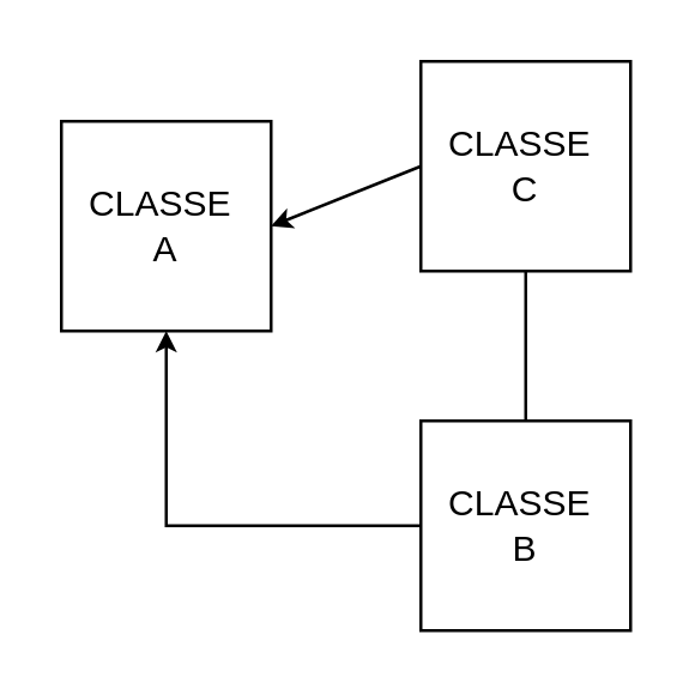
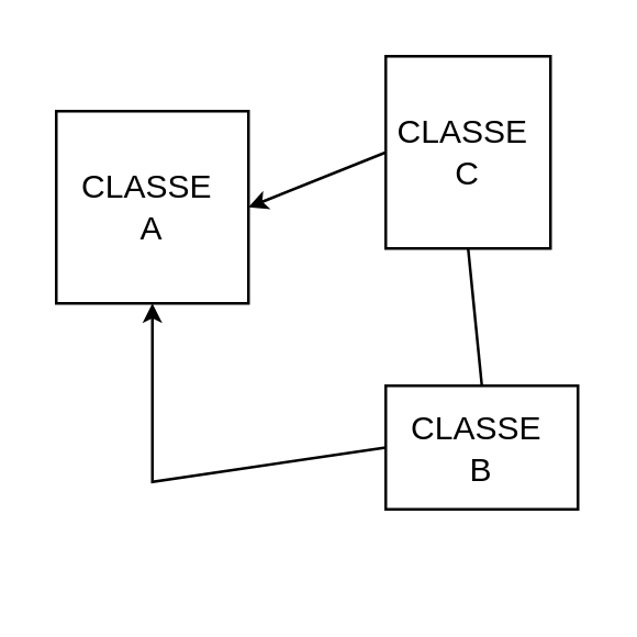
  <mxCell id="0" />
  <mxCell id="1" parent="0" />
  <mxCell id="2" value="CLASSE&amp;nbsp;&lt;div&gt;A&lt;/div&gt;" style="rounded=0;whiteSpace=wrap;html=1;" vertex="1" parent="1"><mxGeometry x="20" y="40" width="70" height="70" as="geometry" /></mxCell>
- <mxCell id="3" value="CLASSE&amp;nbsp;&lt;div&gt;B&lt;/div&gt;" style="rounded=0;whiteSpace=wrap;html=1;" vertex="1" parent="1"><mxGeometry x="140" y="140" width="70" height="70" as="geometry" /></mxCell>
- <mxCell id="4" value="CLASSE&amp;nbsp;&lt;div&gt;C&lt;/div&gt;" style="rounded=0;whiteSpace=wrap;html=1;" vertex="1" parent="1"><mxGeometry x="140" y="20" width="70" height="70" as="geometry" /></mxCell>
+ <mxCell id="3" value="CLASSE&amp;nbsp;&lt;div&gt;B&lt;/div&gt;" style="rounded=0;whiteSpace=wrap;html=1;" vertex="1" parent="1"><mxGeometry x="140" y="140" width="70" height="45" as="geometry" /></mxCell>
+ <mxCell id="4" value="CLASSE&amp;nbsp;&lt;div&gt;C&lt;/div&gt;" style="rounded=0;whiteSpace=wrap;html=1;" vertex="1" parent="1"><mxGeometry x="140" y="20" width="60" height="70" as="geometry" /></mxCell>
  <mxCell id="5" value="" style="endArrow=classic;html=1;rounded=0;entryX=1;entryY=0.5;entryDx=0;entryDy=0;exitX=0;exitY=0.5;exitDx=0;exitDy=0;endSize=4;startSize=4;" edge="1" parent="1" source="4" target="2"><mxGeometry width="50" height="50" relative="1" as="geometry"><mxPoint x="100" y="150" as="sourcePoint" /><mxPoint x="150" y="100" as="targetPoint" /></mxGeometry></mxCell>
  <mxCell id="6" value="" style="endArrow=none;html=1;rounded=0;entryX=0.5;entryY=1;entryDx=0;entryDy=0;exitX=0.5;exitY=0;exitDx=0;exitDy=0;" edge="1" parent="1" source="3" target="4"><mxGeometry width="50" height="50" relative="1" as="geometry"><mxPoint x="100" y="150" as="sourcePoint" /><mxPoint x="150" y="100" as="targetPoint" /></mxGeometry></mxCell>
  <mxCell id="7" value="" style="endArrow=classic;html=1;rounded=0;entryX=0.5;entryY=1;entryDx=0;entryDy=0;exitX=0;exitY=0.5;exitDx=0;exitDy=0;endSize=4;" edge="1" parent="1" source="3" target="2"><mxGeometry width="50" height="50" relative="1" as="geometry"><mxPoint x="100" y="150" as="sourcePoint" /><mxPoint x="150" y="100" as="targetPoint" /><Array as="points"><mxPoint x="55" y="175" /></Array></mxGeometry></mxCell>
